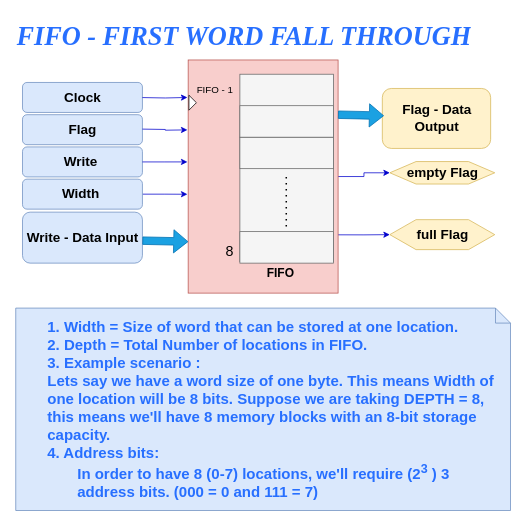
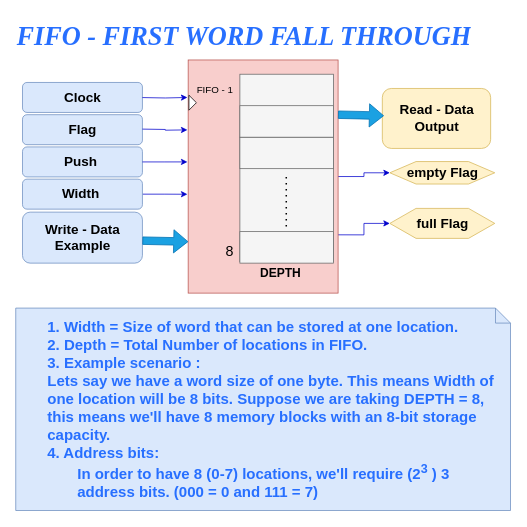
  <mxCell id="0" />
  <mxCell id="1" parent="0" />
  <mxCell id="2" style="edgeStyle=orthogonalEdgeStyle;rounded=0;orthogonalLoop=1;jettySize=auto;html=1;exitX=1;exitY=0.75;exitDx=0;exitDy=0;entryX=0;entryY=0.5;entryDx=0;entryDy=0;strokeColor=#0000CC;" edge="1" parent="1" source="4" target="13"><mxGeometry relative="1" as="geometry" /></mxCell>
  <mxCell id="3" style="edgeStyle=orthogonalEdgeStyle;rounded=0;orthogonalLoop=1;jettySize=auto;html=1;exitX=1;exitY=0.5;exitDx=0;exitDy=0;entryX=0;entryY=0.5;entryDx=0;entryDy=0;strokeColor=#0000CC;" edge="1" parent="1" source="4" target="12"><mxGeometry relative="1" as="geometry" /></mxCell>
  <mxCell id="4" value="&#10;&lt;span style=&quot;color: rgb(0, 0, 0); font-family: Helvetica; font-size: 12px; font-style: normal; font-variant-ligatures: normal; font-variant-caps: normal; font-weight: 400; letter-spacing: normal; orphans: 2; text-align: center; text-indent: 0px; text-transform: none; widows: 2; word-spacing: 0px; -webkit-text-stroke-width: 0px; white-space: normal; background-color: rgb(236, 236, 236); text-decoration-thickness: initial; text-decoration-style: initial; text-decoration-color: initial; display: inline !important; float: none;&quot;&gt;0x00&lt;/span&gt;&#10;&#10;" style="rounded=0;whiteSpace=wrap;html=1;fillColor=#f8cecc;strokeColor=#b85450;" vertex="1" parent="1"><mxGeometry x="250.5" y="79" width="200" height="311" as="geometry" /></mxCell>
  <mxCell id="5" value="&lt;font style=&quot;font-size: 18px;&quot;&gt;&lt;b&gt;Clock&lt;/b&gt;&lt;/font&gt;" style="shape=rectangle;rounded=1;whiteSpace=wrap;html=1;fillColor=#dae8fc;strokeColor=#6c8ebf;" vertex="1" parent="1"><mxGeometry x="29.5" y="109" width="160" height="40" as="geometry" /></mxCell>
  <mxCell id="6" value="&lt;font style=&quot;font-size: 18px;&quot;&gt;&lt;b&gt;Flag&lt;/b&gt;&lt;/font&gt;" style="shape=rectangle;rounded=1;whiteSpace=wrap;html=1;fillColor=#dae8fc;strokeColor=#6c8ebf;" vertex="1" parent="1"><mxGeometry x="29.5" y="152" width="160" height="40" as="geometry" /></mxCell>
- <mxCell id="7" value="&lt;font style=&quot;font-size: 18px;&quot;&gt;&lt;b&gt;Write&amp;nbsp;&lt;/b&gt;&lt;/font&gt;" style="shape=rectangle;rounded=1;whiteSpace=wrap;html=1;fillColor=#dae8fc;strokeColor=#6c8ebf;" vertex="1" parent="1"><mxGeometry x="29.5" y="195" width="160" height="40" as="geometry" /></mxCell>
+ <mxCell id="7" value="&lt;font style=&quot;font-size: 18px;&quot;&gt;&lt;b&gt;Push&amp;nbsp;&lt;/b&gt;&lt;/font&gt;" style="shape=rectangle;rounded=1;whiteSpace=wrap;html=1;fillColor=#dae8fc;strokeColor=#6c8ebf;" vertex="1" parent="1"><mxGeometry x="29.5" y="195" width="160" height="40" as="geometry" /></mxCell>
  <mxCell id="8" style="edgeStyle=orthogonalEdgeStyle;rounded=0;orthogonalLoop=1;jettySize=auto;html=1;exitX=1;exitY=0.5;exitDx=0;exitDy=0;strokeColor=#0000CC;" edge="1" parent="1" source="9"><mxGeometry relative="1" as="geometry"><mxPoint x="249.5" y="258.14" as="targetPoint" /></mxGeometry></mxCell>
  <mxCell id="9" value="&lt;font style=&quot;font-size: 18px;&quot;&gt;&lt;b&gt;Width&amp;nbsp;&lt;/b&gt;&lt;/font&gt;" style="shape=rectangle;rounded=1;whiteSpace=wrap;html=1;fillColor=#dae8fc;strokeColor=#6c8ebf;" vertex="1" parent="1"><mxGeometry x="29.5" y="238" width="160" height="40" as="geometry" /></mxCell>
- <mxCell id="10" value="&lt;font style=&quot;font-size: 18px;&quot;&gt;&lt;b&gt;Write - Data Input&lt;/b&gt;&lt;/font&gt;" style="shape=rectangle;rounded=1;whiteSpace=wrap;html=1;fillColor=#dae8fc;strokeColor=#6c8ebf;" vertex="1" parent="1"><mxGeometry x="29.5" y="282" width="160" height="68" as="geometry" /></mxCell>
- <mxCell id="11" value="&lt;font style=&quot;font-size: 18px;&quot;&gt;&lt;b&gt;Flag - Data Output&lt;/b&gt;&lt;/font&gt;" style="shape=rectangle;rounded=1;whiteSpace=wrap;html=1;fillColor=#fff2cc;strokeColor=#d6b656;" vertex="1" parent="1"><mxGeometry x="509.5" y="117" width="144.5" height="80" as="geometry" /></mxCell>
+ <mxCell id="10" value="&lt;font style=&quot;font-size: 18px;&quot;&gt;&lt;b&gt;Write - Data Example&lt;/b&gt;&lt;/font&gt;" style="shape=rectangle;rounded=1;whiteSpace=wrap;html=1;fillColor=#dae8fc;strokeColor=#6c8ebf;" vertex="1" parent="1"><mxGeometry x="29.5" y="282" width="160" height="68" as="geometry" /></mxCell>
+ <mxCell id="11" value="&lt;font style=&quot;font-size: 18px;&quot;&gt;&lt;b&gt;Read - Data Output&lt;/b&gt;&lt;/font&gt;" style="shape=rectangle;rounded=1;whiteSpace=wrap;html=1;fillColor=#fff2cc;strokeColor=#d6b656;" vertex="1" parent="1"><mxGeometry x="509.5" y="117" width="144.5" height="80" as="geometry" /></mxCell>
  <mxCell id="12" value="&lt;font style=&quot;font-size: 18px;&quot;&gt;&lt;b&gt;empty Flag&lt;/b&gt;&lt;/font&gt;" style="shape=hexagon;whiteSpace=wrap;html=1;fillColor=#fff2cc;strokeColor=#d6b656;" vertex="1" parent="1"><mxGeometry x="519.5" y="214.5" width="140" height="30" as="geometry" /></mxCell>
- <mxCell id="13" value="&lt;b&gt;&lt;font style=&quot;font-size: 18px;&quot;&gt;full Flag&lt;/font&gt;&lt;/b&gt;" style="shape=hexagon;whiteSpace=wrap;html=1;fillColor=#fff2cc;strokeColor=#d6b656;" vertex="1" parent="1"><mxGeometry x="519.5" y="292" width="140" height="40" as="geometry" /></mxCell>
+ <mxCell id="13" value="&lt;b&gt;&lt;font style=&quot;font-size: 18px;&quot;&gt;full Flag&lt;/font&gt;&lt;/b&gt;" style="shape=hexagon;whiteSpace=wrap;html=1;fillColor=#fff2cc;strokeColor=#d6b656;" vertex="1" parent="1"><mxGeometry x="519.5" y="277" width="140" height="40" as="geometry" /></mxCell>
  <mxCell id="14" value="" style="shape=flexArrow;endArrow=classic;html=1;rounded=0;entryX=0.006;entryY=0.809;entryDx=0;entryDy=0;entryPerimeter=0;fillColor=#1ba1e2;strokeColor=#006EAF;" edge="1" parent="1"><mxGeometry width="50" height="50" relative="1" as="geometry"><mxPoint x="189.5" y="320" as="sourcePoint" /><mxPoint x="250.7" y="321.374" as="targetPoint" /></mxGeometry></mxCell>
  <mxCell id="15" style="edgeStyle=orthogonalEdgeStyle;rounded=0;orthogonalLoop=1;jettySize=auto;html=1;exitX=1;exitY=0.5;exitDx=0;exitDy=0;entryX=0;entryY=0.437;entryDx=0;entryDy=0;entryPerimeter=0;strokeColor=#0000CC;" edge="1" parent="1" source="7"><mxGeometry relative="1" as="geometry"><mxPoint x="249.5" y="214.982" as="targetPoint" /></mxGeometry></mxCell>
  <mxCell id="16" style="edgeStyle=orthogonalEdgeStyle;rounded=0;orthogonalLoop=1;jettySize=auto;html=1;exitX=1;exitY=0.5;exitDx=0;exitDy=0;strokeColor=#0000CC;" edge="1" parent="1"><mxGeometry relative="1" as="geometry"><mxPoint x="189.5" y="171.24" as="sourcePoint" /><mxPoint x="249.5" y="172.24" as="targetPoint" /></mxGeometry></mxCell>
  <mxCell id="17" style="edgeStyle=orthogonalEdgeStyle;rounded=0;orthogonalLoop=1;jettySize=auto;html=1;exitX=1;exitY=0.5;exitDx=0;exitDy=0;strokeColor=#0000CC;" edge="1" parent="1"><mxGeometry relative="1" as="geometry"><mxPoint x="189.5" y="129.15" as="sourcePoint" /><mxPoint x="249.5" y="129" as="targetPoint" /></mxGeometry></mxCell>
  <mxCell id="18" value="" style="rounded=0;whiteSpace=wrap;html=1;fillColor=#f5f5f5;strokeColor=#666666;fontColor=#333333;" vertex="1" parent="1"><mxGeometry x="319.5" y="98" width="125" height="250" as="geometry" /></mxCell>
  <mxCell id="19" value="" style="triangle;whiteSpace=wrap;html=1;" vertex="1" parent="1"><mxGeometry x="251.5" y="126" width="10" height="20" as="geometry" /></mxCell>
  <mxCell id="20" value="" style="rounded=0;whiteSpace=wrap;html=1;fillColor=#f5f5f5;fontColor=#333333;strokeColor=#666666;" vertex="1" parent="1"><mxGeometry x="319.5" y="308" width="125" height="42" as="geometry" /></mxCell>
  <mxCell id="21" value="" style="rounded=0;whiteSpace=wrap;html=1;fillColor=#f5f5f5;fontColor=#333333;strokeColor=#666666;" vertex="1" parent="1"><mxGeometry x="319.5" y="182" width="125" height="42" as="geometry" /></mxCell>
  <mxCell id="22" value="" style="rounded=0;whiteSpace=wrap;html=1;strokeColor=#666666;fillColor=#f5f5f5;fontColor=#333333;" vertex="1" parent="1"><mxGeometry x="319.5" y="140" width="125" height="42" as="geometry" /></mxCell>
- <mxCell id="23" value="&lt;font style=&quot;font-size: 16px;&quot;&gt;&lt;b&gt;FIFO&lt;/b&gt;&lt;/font&gt;" style="text;html=1;align=center;verticalAlign=middle;whiteSpace=wrap;rounded=0;" vertex="1" parent="1"><mxGeometry x="344" y="348" width="60" height="30" as="geometry" /></mxCell>
+ <mxCell id="23" value="&lt;font style=&quot;font-size: 16px;&quot;&gt;&lt;b&gt;DEPTH&lt;/b&gt;&lt;/font&gt;" style="text;html=1;align=center;verticalAlign=middle;whiteSpace=wrap;rounded=0;" vertex="1" parent="1"><mxGeometry x="344" y="348" width="60" height="30" as="geometry" /></mxCell>
  <mxCell id="24" value="" style="endArrow=none;dashed=1;html=1;dashPattern=1 3;strokeWidth=2;rounded=0;" edge="1" parent="1"><mxGeometry width="50" height="50" relative="1" as="geometry"><mxPoint x="381.37" y="301" as="sourcePoint" /><mxPoint x="381.37" y="231" as="targetPoint" /></mxGeometry></mxCell>
  <mxCell id="25" value="&lt;blockquote style=&quot;margin: 0 0 0 40px; border: none; padding: 0px;&quot;&gt;&lt;div style=&quot;&quot;&gt;&lt;b style=&quot;color: light-dark(rgb(39, 111, 255), rgb(88, 150, 255)); background-color: transparent;&quot;&gt;&lt;font style=&quot;font-size: 20px;&quot;&gt;1. Width = Size of word that can be stored at one location.&lt;/font&gt;&lt;/b&gt;&lt;/div&gt;&lt;div style=&quot;&quot;&gt;&lt;font style=&quot;color: rgb(39, 111, 255); font-size: 20px;&quot;&gt;&lt;b&gt;2. Depth = Total Number of locations in FIFO.&lt;/b&gt;&lt;/font&gt;&lt;/div&gt;&lt;div style=&quot;&quot;&gt;&lt;font style=&quot;color: rgb(39, 111, 255); font-size: 20px;&quot;&gt;&lt;b&gt;3. Example scenario :&amp;nbsp;&lt;/b&gt;&lt;/font&gt;&lt;/div&gt;&lt;/blockquote&gt;&lt;blockquote style=&quot;margin: 0 0 0 40px; border: none; padding: 0px;&quot;&gt;&lt;div style=&quot;&quot;&gt;&lt;font style=&quot;color: rgb(39, 111, 255); font-size: 20px;&quot;&gt;&lt;b style=&quot;background-color: transparent;&quot;&gt;Lets say we have a word size of one byte. This means Width of one location will be 8 bits. Suppose&lt;/b&gt;&lt;span style=&quot;background-color: transparent;&quot;&gt;&lt;b&gt;&amp;nbsp;we are taking DEPTH = 8, this means we'll have 8 memory blocks with an 8-bit&lt;/b&gt;&lt;/span&gt;&lt;b style=&quot;background-color: transparent;&quot;&gt;&amp;nbsp;storage capacity.&amp;nbsp;&lt;/b&gt;&lt;/font&gt;&lt;/div&gt;&lt;/blockquote&gt;&lt;blockquote style=&quot;margin: 0 0 0 40px; border: none; padding: 0px;&quot;&gt;&lt;div style=&quot;&quot;&gt;&lt;b style=&quot;background-color: transparent;&quot;&gt;&lt;font style=&quot;color: rgb(39, 111, 255); font-size: 20px;&quot;&gt;4. Address bits:&lt;/font&gt;&lt;/b&gt;&lt;/div&gt;&lt;blockquote style=&quot;margin: 0 0 0 40px; border: none; padding: 0px;&quot;&gt;&lt;div style=&quot;&quot;&gt;&lt;b style=&quot;background-color: transparent;&quot;&gt;&lt;font style=&quot;color: rgb(39, 111, 255); font-size: 20px;&quot;&gt;In order to have 8 (0-7) locations, we'll require (2&lt;sup style=&quot;&quot;&gt;3&lt;/sup&gt;&amp;nbsp;) 3 address bits. (000 = 0 and 111 = 7)&lt;/font&gt;&lt;/b&gt;&lt;/div&gt;&lt;/blockquote&gt;&lt;/blockquote&gt;" style="shape=note;size=20;whiteSpace=wrap;html=1;align=left;strokeColor=#6c8ebf;fillColor=#dae8fc;verticalAlign=middle;" vertex="1" parent="1"><mxGeometry x="20.5" y="410" width="660" height="270" as="geometry" /></mxCell>
  <mxCell id="26" value="" style="shape=flexArrow;endArrow=classic;html=1;rounded=0;entryX=0.006;entryY=0.809;entryDx=0;entryDy=0;entryPerimeter=0;fillColor=#1ba1e2;strokeColor=#006EAF;" edge="1" parent="1"><mxGeometry width="50" height="50" relative="1" as="geometry"><mxPoint x="450.5" y="152" as="sourcePoint" /><mxPoint x="511.7" y="153.374" as="targetPoint" /></mxGeometry></mxCell>
  <mxCell id="27" value="&lt;font style=&quot;font-size: 19px;&quot;&gt;8&lt;/font&gt;" style="text;html=1;align=center;verticalAlign=middle;whiteSpace=wrap;rounded=0;strokeWidth=5;" vertex="1" parent="1"><mxGeometry x="290.5" y="320" width="30" height="30" as="geometry" /></mxCell>
  <mxCell id="28" value="&lt;font style=&quot;font-size: 13px;&quot;&gt;FIFO - 1&lt;/font&gt;" style="text;html=1;align=center;verticalAlign=middle;whiteSpace=wrap;rounded=0;" vertex="1" parent="1"><mxGeometry x="251.5" y="109" width="69" height="17" as="geometry" /></mxCell>
  <mxCell id="29" value="&lt;h1 style=&quot;margin-top: 0px;&quot;&gt;&lt;font face=&quot;Times New Roman&quot; style=&quot;font-size: 35px; color: rgb(39, 111, 255);&quot;&gt;&lt;i style=&quot;&quot;&gt;FIFO - FIRST WORD FALL THROUGH&lt;/i&gt;&lt;/font&gt;&lt;/h1&gt;" style="text;html=1;whiteSpace=wrap;overflow=hidden;rounded=0;" vertex="1" parent="1"><mxGeometry x="20" y="20" width="639" height="40" as="geometry" /></mxCell>
